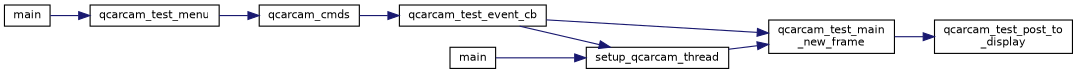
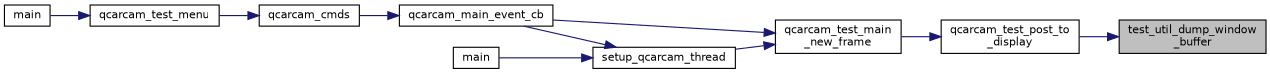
  digraph {
    rankdir=RL
    node [color=black fillcolor=white fontname=Helvetica fontsize=10 shape=record style=filled]
    edge [color=midnightblue dir=back fontname=Helvetica fontsize=10 labelfontname=Helvetica labelfontsize=10 style=solid]
+   n1 [fillcolor=grey75 fontcolor=black height=0.2 label="test_util_dump_window\l_buffer" width=0.4]
    n2 [height=0.2 label="qcarcam_test_post_to\l_display" width=0.4]
    n3 [height=0.2 label="qcarcam_test_main\l_new_frame" width=0.4]
-   n4 [height=0.2 label=qcarcam_test_event_cb width=0.4]
+   n4 [height=0.2 label=qcarcam_main_event_cb width=0.4]
    n5 [height=0.2 label=setup_qcarcam_thread width=0.4]
    n6 [height=0.2 label=qcarcam_cmds width=0.4]
    n7 [height=0.2 label=main width=0.4]
    n8 [height=0.2 label=qcarcam_test_menu width=0.4]
    n9 [height=0.2 label=main width=0.4]
+   n1 -> n2
    n2 -> n3
    n3 -> n4
    n3 -> n5
    n4 -> n6
    n5 -> n4
    n5 -> n7
    n6 -> n8
    n8 -> n9
  }
